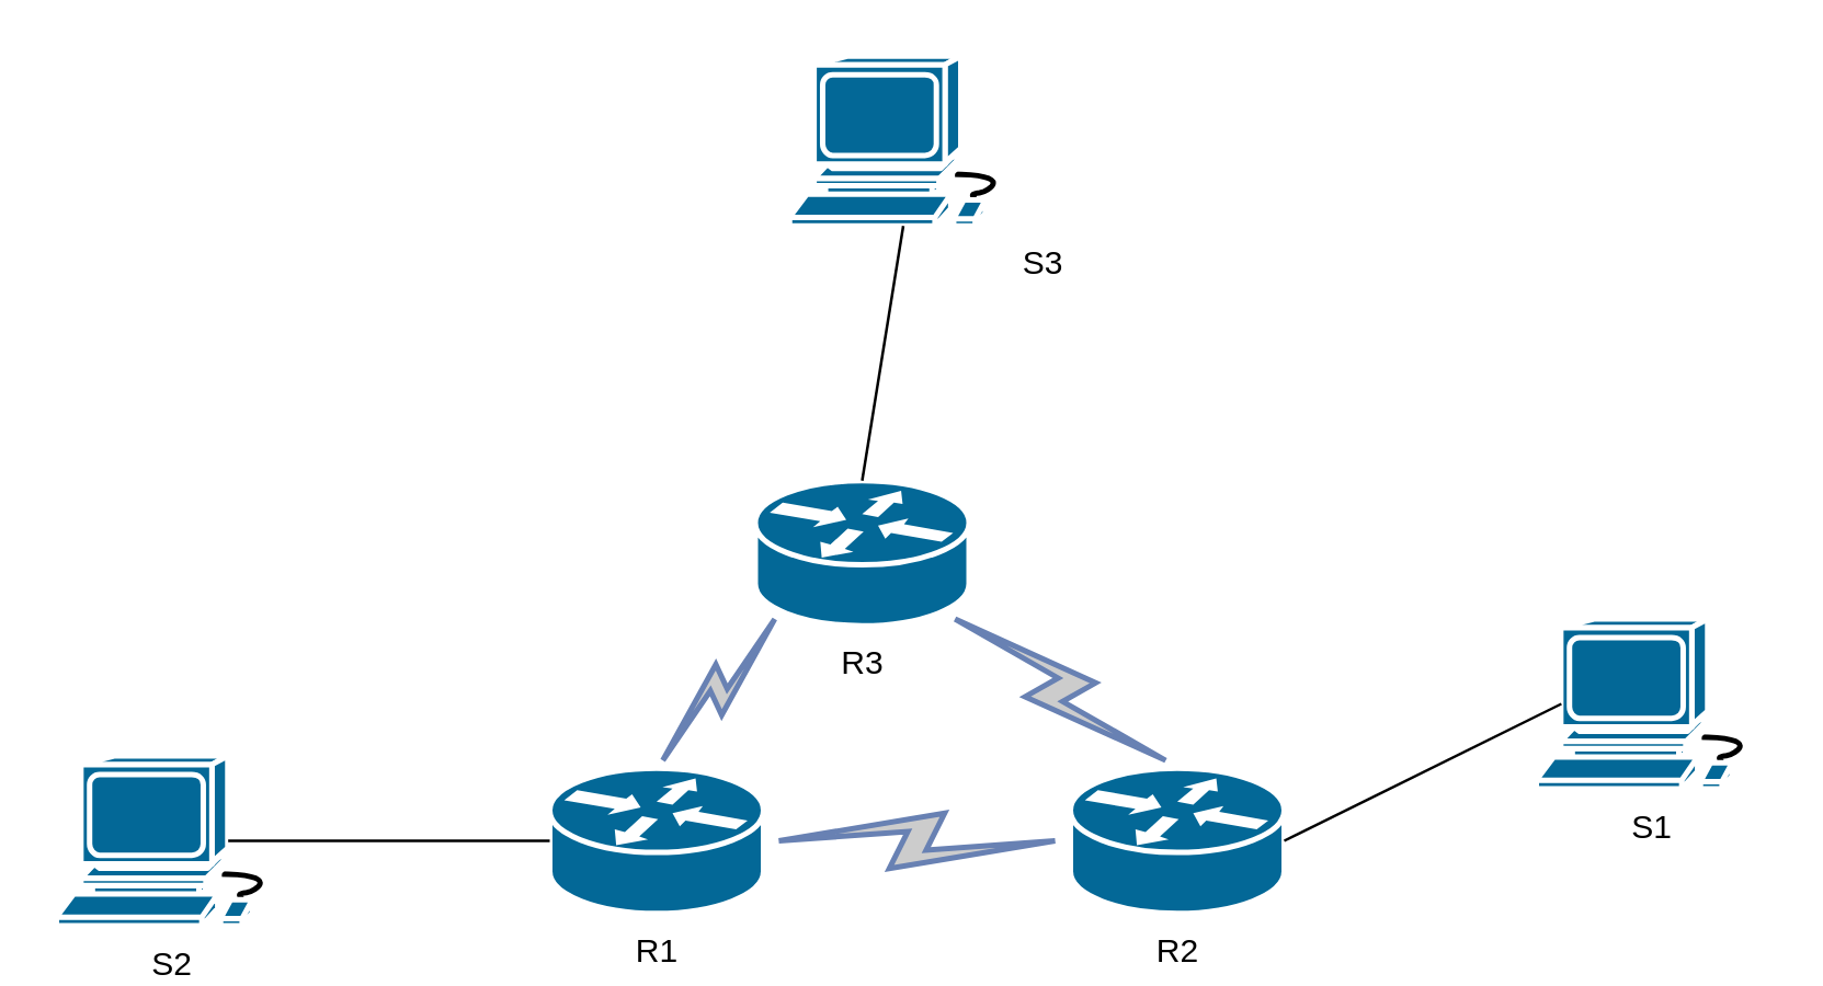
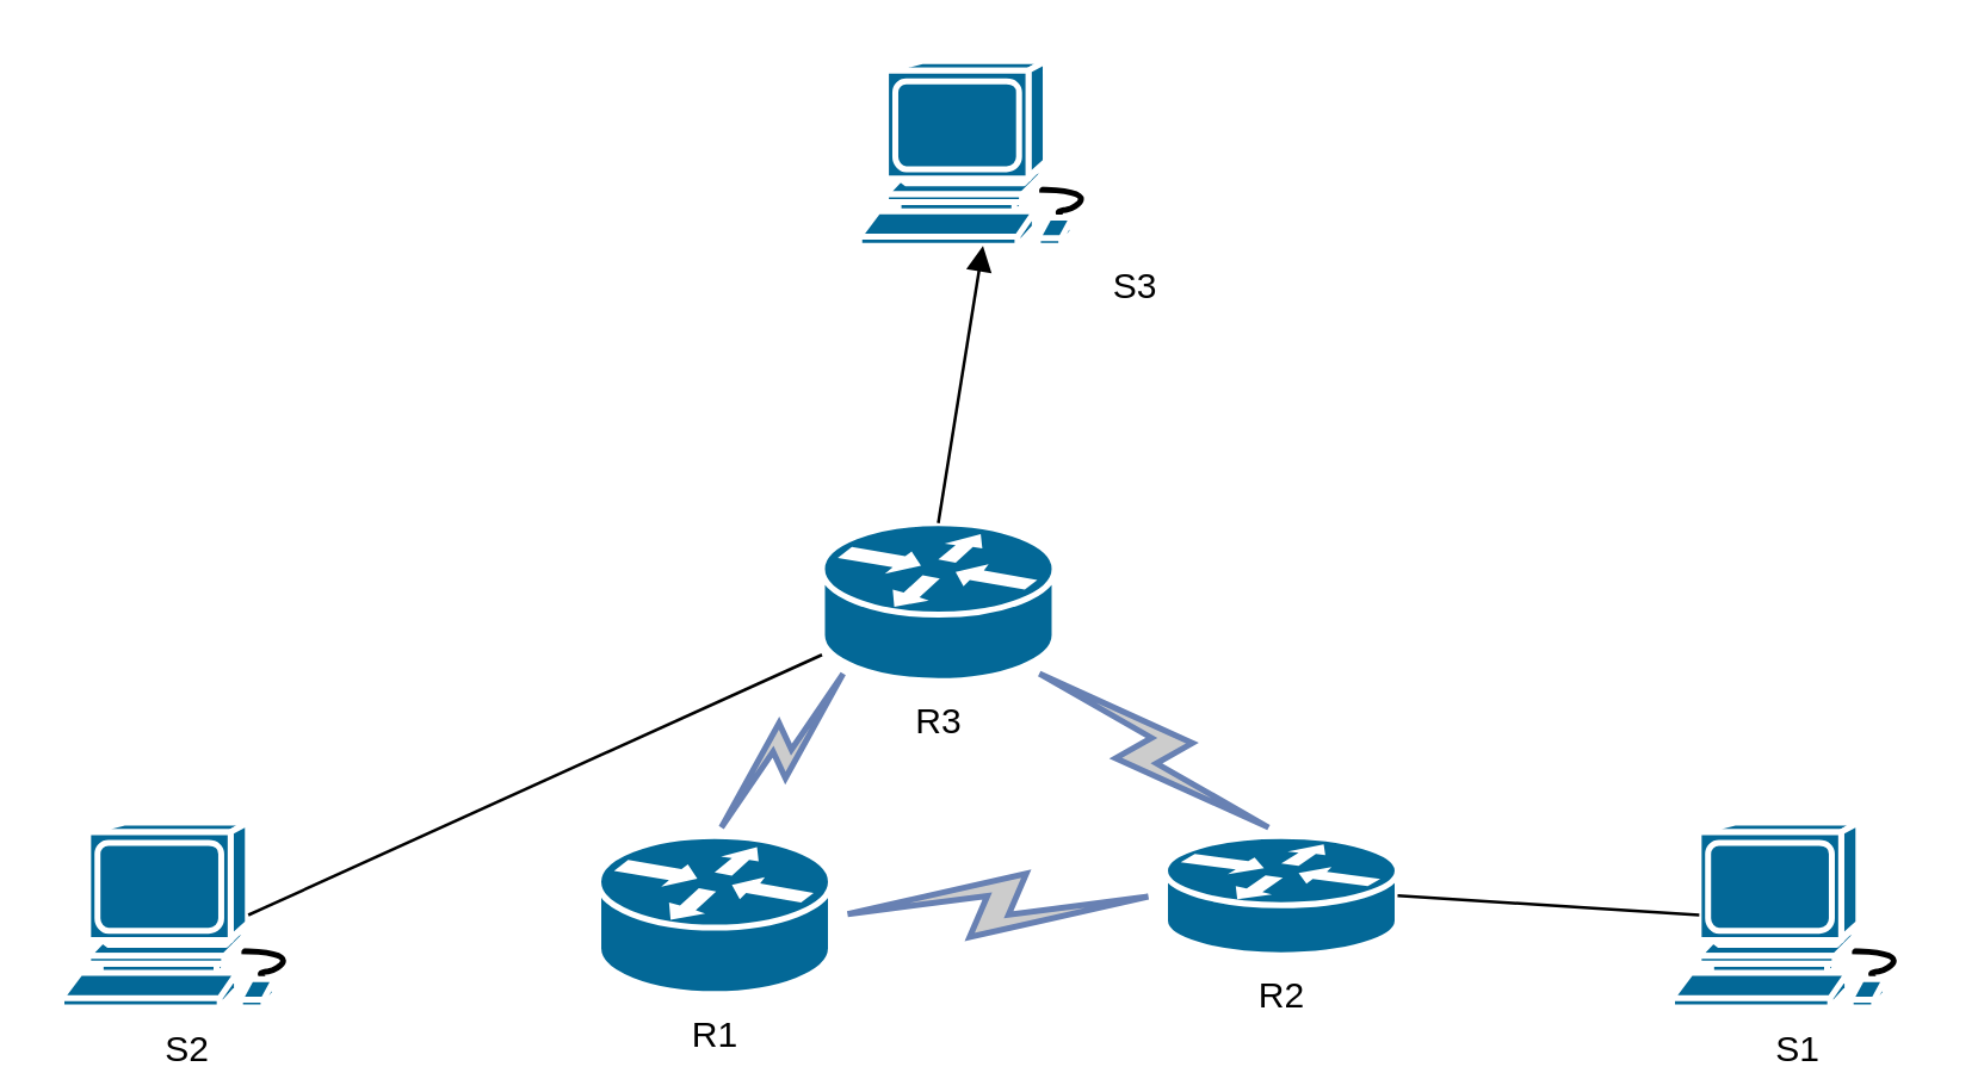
  <mxCell id="0" />
  <mxCell id="1" parent="0" />
  <mxCell id="2" value="R1" style="shape=mxgraph.cisco.routers.router;html=1;pointerEvents=1;dashed=0;fillColor=#036897;strokeColor=#ffffff;strokeWidth=2;verticalLabelPosition=bottom;verticalAlign=top;align=center;outlineConnect=0;" parent="1" vertex="1"><mxGeometry x="200" y="280" width="78" height="53" as="geometry" /></mxCell>
- <mxCell id="3" value="R2" style="shape=mxgraph.cisco.routers.router;html=1;pointerEvents=1;dashed=0;fillColor=#036897;strokeColor=#ffffff;strokeWidth=2;verticalLabelPosition=bottom;verticalAlign=top;align=center;outlineConnect=0;" parent="1" vertex="1"><mxGeometry x="390" y="280" width="78" height="53" as="geometry" /></mxCell>
+ <mxCell id="3" value="R2" style="shape=mxgraph.cisco.routers.router;html=1;pointerEvents=1;dashed=0;fillColor=#036897;strokeColor=#ffffff;strokeWidth=2;verticalLabelPosition=bottom;verticalAlign=top;align=center;outlineConnect=0;" parent="1" vertex="1"><mxGeometry x="390" y="280" width="78" height="40" as="geometry" /></mxCell>
  <mxCell id="4" value="R3" style="shape=mxgraph.cisco.routers.router;html=1;pointerEvents=1;dashed=0;fillColor=#036897;strokeColor=#ffffff;strokeWidth=2;verticalLabelPosition=bottom;verticalAlign=top;align=center;outlineConnect=0;" parent="1" vertex="1"><mxGeometry x="275" y="175" width="78" height="53" as="geometry" /></mxCell>
  <mxCell id="5" value="S3" style="shape=mxgraph.cisco.computers_and_peripherals.workstation;html=1;pointerEvents=1;dashed=0;fillColor=#036897;strokeColor=#ffffff;strokeWidth=2;verticalLabelPosition=bottom;verticalAlign=top;align=left;outlineConnect=0;labelPosition=right;" parent="1" vertex="1"><mxGeometry x="287.5" y="20" width="83" height="62" as="geometry" /></mxCell>
  <mxCell id="6" value="S2" style="shape=mxgraph.cisco.computers_and_peripherals.workstation;html=1;pointerEvents=1;dashed=0;fillColor=#036897;strokeColor=#ffffff;strokeWidth=2;verticalLabelPosition=bottom;verticalAlign=top;align=center;outlineConnect=0;" parent="1" vertex="1"><mxGeometry x="20" y="275.5" width="83" height="62" as="geometry" /></mxCell>
- <mxCell id="7" value="S1" style="shape=mxgraph.cisco.computers_and_peripherals.workstation;html=1;pointerEvents=1;dashed=0;fillColor=#036897;strokeColor=#ffffff;strokeWidth=2;verticalLabelPosition=bottom;verticalAlign=top;align=center;outlineConnect=0;" parent="1" vertex="1"><mxGeometry x="560" y="225.5" width="83" height="62" as="geometry" /></mxCell>
- <mxCell id="8" value="" style="endArrow=none;html=1;entryX=0;entryY=0.5;entryDx=0;entryDy=0;entryPerimeter=0;exitX=0.755;exitY=0.5;exitDx=0;exitDy=0;exitPerimeter=0;" parent="1" source="6" target="2" edge="1"><mxGeometry width="50" height="50" relative="1" as="geometry"><mxPoint x="20" y="410" as="sourcePoint" /><mxPoint x="70" y="360" as="targetPoint" /></mxGeometry></mxCell>
- <mxCell id="9" value="" style="endArrow=none;html=1;entryX=0.5;entryY=1;entryDx=0;entryDy=0;entryPerimeter=0;exitX=0.5;exitY=0;exitDx=0;exitDy=0;exitPerimeter=0;" parent="1" source="4" target="5" edge="1"><mxGeometry width="50" height="50" relative="1" as="geometry"><mxPoint x="260" y="210" as="sourcePoint" /><mxPoint x="320" y="90" as="targetPoint" /></mxGeometry></mxCell>
+ <mxCell id="7" value="S1" style="shape=mxgraph.cisco.computers_and_peripherals.workstation;html=1;pointerEvents=1;dashed=0;fillColor=#036897;strokeColor=#ffffff;strokeWidth=2;verticalLabelPosition=bottom;verticalAlign=top;align=center;outlineConnect=0;" parent="1" vertex="1"><mxGeometry x="560" y="275.5" width="83" height="62" as="geometry" /></mxCell>
+ <mxCell id="8" value="" style="endArrow=none;html=1;exitX=0.755;exitY=0.5;exitDx=0;exitDy=0;exitPerimeter=0;" parent="1" source="6" target="4" edge="1"><mxGeometry width="50" height="50" relative="1" as="geometry"><mxPoint x="20" y="410" as="sourcePoint" /><mxPoint x="70" y="360" as="targetPoint" /></mxGeometry></mxCell>
+ <mxCell id="9" value="" style="endArrow=block;html=1;entryX=0.5;entryY=1;entryDx=0;entryDy=0;entryPerimeter=0;exitX=0.5;exitY=0;exitDx=0;exitDy=0;exitPerimeter=0;" parent="1" source="4" target="5" edge="1"><mxGeometry width="50" height="50" relative="1" as="geometry"><mxPoint x="260" y="210" as="sourcePoint" /><mxPoint x="320" y="90" as="targetPoint" /></mxGeometry></mxCell>
  <mxCell id="10" value="" style="endArrow=none;html=1;entryX=0.11;entryY=0.5;entryDx=0;entryDy=0;entryPerimeter=0;exitX=1;exitY=0.5;exitDx=0;exitDy=0;exitPerimeter=0;" parent="1" source="3" target="7" edge="1"><mxGeometry width="50" height="50" relative="1" as="geometry"><mxPoint x="400" y="400" as="sourcePoint" /><mxPoint x="550" y="300" as="targetPoint" /></mxGeometry></mxCell>
  <mxCell id="11" value="" style="html=1;outlineConnect=0;fillColor=#CCCCCC;strokeColor=#6881B3;gradientColor=none;gradientDirection=north;strokeWidth=2;shape=mxgraph.networks.comm_link_edge;html=1;entryX=0.12;entryY=0.9;entryDx=0;entryDy=0;entryPerimeter=0;exitX=0.5;exitY=0;exitDx=0;exitDy=0;exitPerimeter=0;" parent="1" source="2" target="4" edge="1"><mxGeometry width="100" height="100" relative="1" as="geometry"><mxPoint x="160" y="280" as="sourcePoint" /><mxPoint x="260" y="180" as="targetPoint" /></mxGeometry></mxCell>
  <mxCell id="12" value="" style="html=1;outlineConnect=0;fillColor=#CCCCCC;strokeColor=#6881B3;gradientColor=none;gradientDirection=north;strokeWidth=2;shape=mxgraph.networks.comm_link_edge;html=1;entryX=0.88;entryY=0.9;entryDx=0;entryDy=0;entryPerimeter=0;exitX=0.5;exitY=0;exitDx=0;exitDy=0;exitPerimeter=0;" parent="1" source="3" target="4" edge="1"><mxGeometry width="100" height="100" relative="1" as="geometry"><mxPoint x="310.14" y="337.5" as="sourcePoint" /><mxPoint x="370.5" y="245.2" as="targetPoint" /></mxGeometry></mxCell>
  <mxCell id="13" value="" style="html=1;outlineConnect=0;fillColor=#CCCCCC;strokeColor=#6881B3;gradientColor=none;gradientDirection=north;strokeWidth=2;shape=mxgraph.networks.comm_link_edge;html=1;entryX=0;entryY=0.5;entryDx=0;entryDy=0;entryPerimeter=0;exitX=1;exitY=0.5;exitDx=0;exitDy=0;exitPerimeter=0;" parent="1" source="2" target="3" edge="1"><mxGeometry width="100" height="100" relative="1" as="geometry"><mxPoint x="269" y="310" as="sourcePoint" /><mxPoint x="329.36" y="217.7" as="targetPoint" /></mxGeometry></mxCell>
